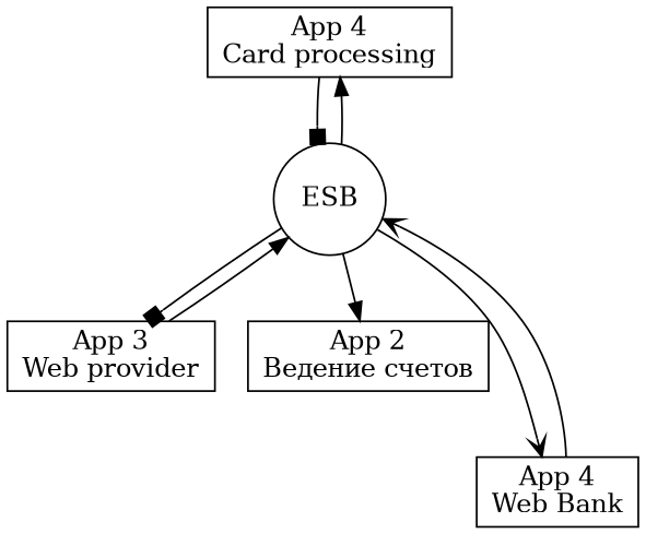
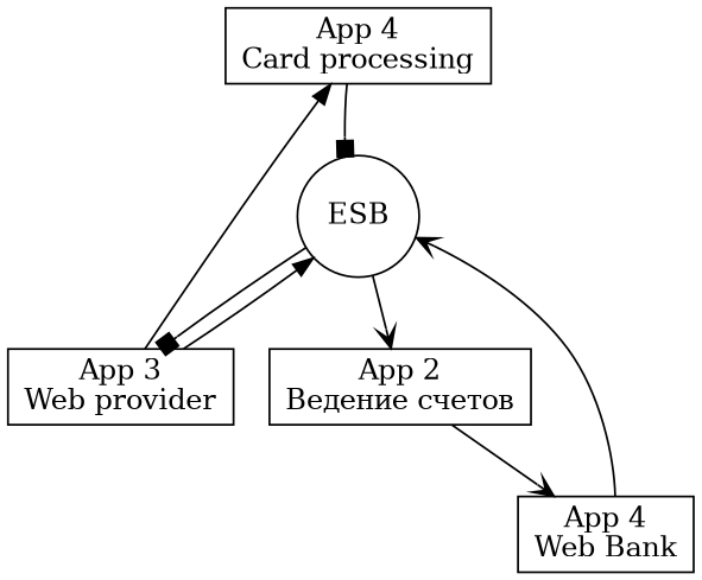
  digraph {
    root=esb
    node [shape=box]
    edge [arrowhead=normal]
    n1 [label="App 4\nCard processing"]
    n2 [label=ESB shape=circle]
    n3 [label="App 2\nВедение счетов"]
    n4 [label="App 3\nWeb provider"]
    n5 [label="App 4\nWeb Bank"]
    n1 -> n2 [arrowhead=box]
-   n2 -> n1
-   n2 -> n3
+   n4 -> n1
+   n2 -> n3 [arrowhead=vee]
    n2 -> n4 [arrowhead=box]
-   n2 -> n5 [arrowhead=vee]
+   n3 -> n5 [arrowhead=vee]
    n4 -> n2
    n5 -> n2 [arrowhead=vee]
  }
